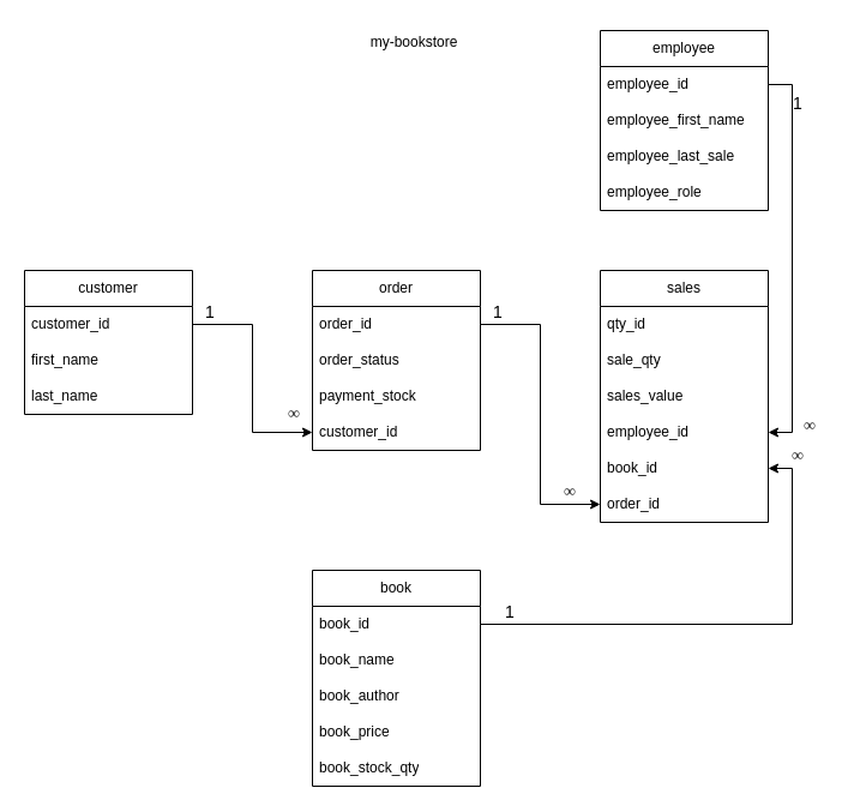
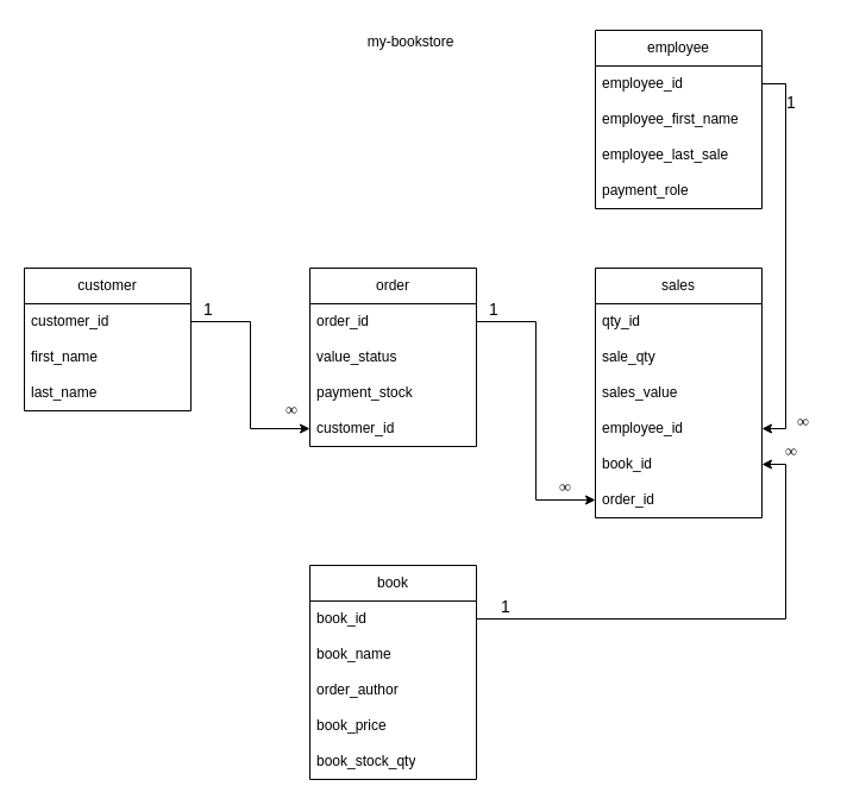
  <mxCell id="0" />
  <mxCell id="1" parent="0" />
  <mxCell id="2" value="employee" style="swimlane;fontStyle=0;childLayout=stackLayout;horizontal=1;startSize=30;horizontalStack=0;resizeParent=1;resizeParentMax=0;resizeLast=0;collapsible=1;marginBottom=0;whiteSpace=wrap;html=1;" vertex="1" parent="1"><mxGeometry x="500" y="25" width="140" height="150" as="geometry" /></mxCell>
  <mxCell id="3" value="employee_id" style="text;strokeColor=none;fillColor=none;align=left;verticalAlign=middle;spacingLeft=4;spacingRight=4;overflow=hidden;points=[[0,0.5],[1,0.5]];portConstraint=eastwest;rotatable=0;whiteSpace=wrap;html=1;" vertex="1" parent="2"><mxGeometry y="30" width="140" height="30" as="geometry" /></mxCell>
  <mxCell id="4" value="employee_first_name" style="text;strokeColor=none;fillColor=none;align=left;verticalAlign=middle;spacingLeft=4;spacingRight=4;overflow=hidden;points=[[0,0.5],[1,0.5]];portConstraint=eastwest;rotatable=0;whiteSpace=wrap;html=1;" vertex="1" parent="2"><mxGeometry y="60" width="140" height="30" as="geometry" /></mxCell>
  <mxCell id="5" value="employee_last_sale" style="text;strokeColor=none;fillColor=none;align=left;verticalAlign=middle;spacingLeft=4;spacingRight=4;overflow=hidden;points=[[0,0.5],[1,0.5]];portConstraint=eastwest;rotatable=0;whiteSpace=wrap;html=1;" vertex="1" parent="2"><mxGeometry y="90" width="140" height="30" as="geometry" /></mxCell>
- <mxCell id="6" value="employee_role" style="text;strokeColor=none;fillColor=none;align=left;verticalAlign=middle;spacingLeft=4;spacingRight=4;overflow=hidden;points=[[0,0.5],[1,0.5]];portConstraint=eastwest;rotatable=0;whiteSpace=wrap;html=1;" vertex="1" parent="2"><mxGeometry y="120" width="140" height="30" as="geometry" /></mxCell>
+ <mxCell id="6" value="payment_role" style="text;strokeColor=none;fillColor=none;align=left;verticalAlign=middle;spacingLeft=4;spacingRight=4;overflow=hidden;points=[[0,0.5],[1,0.5]];portConstraint=eastwest;rotatable=0;whiteSpace=wrap;html=1;" vertex="1" parent="2"><mxGeometry y="120" width="140" height="30" as="geometry" /></mxCell>
  <mxCell id="7" value="my-bookstore" style="text;html=1;align=center;verticalAlign=middle;whiteSpace=wrap;rounded=0;" vertex="1" parent="1"><mxGeometry x="300" y="20" width="90" height="30" as="geometry" /></mxCell>
  <mxCell id="8" value="customer" style="swimlane;fontStyle=0;childLayout=stackLayout;horizontal=1;startSize=30;horizontalStack=0;resizeParent=1;resizeParentMax=0;resizeLast=0;collapsible=1;marginBottom=0;whiteSpace=wrap;html=1;" vertex="1" parent="1"><mxGeometry x="20" y="225" width="140" height="120" as="geometry" /></mxCell>
  <mxCell id="9" value="customer_id" style="text;strokeColor=none;fillColor=none;align=left;verticalAlign=middle;spacingLeft=4;spacingRight=4;overflow=hidden;points=[[0,0.5],[1,0.5]];portConstraint=eastwest;rotatable=0;whiteSpace=wrap;html=1;" vertex="1" parent="8"><mxGeometry y="30" width="140" height="30" as="geometry" /></mxCell>
  <mxCell id="10" value="first_name" style="text;strokeColor=none;fillColor=none;align=left;verticalAlign=middle;spacingLeft=4;spacingRight=4;overflow=hidden;points=[[0,0.5],[1,0.5]];portConstraint=eastwest;rotatable=0;whiteSpace=wrap;html=1;" vertex="1" parent="8"><mxGeometry y="60" width="140" height="30" as="geometry" /></mxCell>
  <mxCell id="11" value="last_name" style="text;strokeColor=none;fillColor=none;align=left;verticalAlign=middle;spacingLeft=4;spacingRight=4;overflow=hidden;points=[[0,0.5],[1,0.5]];portConstraint=eastwest;rotatable=0;whiteSpace=wrap;html=1;" vertex="1" parent="8"><mxGeometry y="90" width="140" height="30" as="geometry" /></mxCell>
  <mxCell id="12" value="order" style="swimlane;fontStyle=0;childLayout=stackLayout;horizontal=1;startSize=30;horizontalStack=0;resizeParent=1;resizeParentMax=0;resizeLast=0;collapsible=1;marginBottom=0;whiteSpace=wrap;html=1;" vertex="1" parent="1"><mxGeometry x="260" y="225" width="140" height="150" as="geometry" /></mxCell>
  <mxCell id="13" value="order_id" style="text;strokeColor=none;fillColor=none;align=left;verticalAlign=middle;spacingLeft=4;spacingRight=4;overflow=hidden;points=[[0,0.5],[1,0.5]];portConstraint=eastwest;rotatable=0;whiteSpace=wrap;html=1;" vertex="1" parent="12"><mxGeometry y="30" width="140" height="30" as="geometry" /></mxCell>
- <mxCell id="14" value="order_status" style="text;strokeColor=none;fillColor=none;align=left;verticalAlign=middle;spacingLeft=4;spacingRight=4;overflow=hidden;points=[[0,0.5],[1,0.5]];portConstraint=eastwest;rotatable=0;whiteSpace=wrap;html=1;" vertex="1" parent="12"><mxGeometry y="60" width="140" height="30" as="geometry" /></mxCell>
+ <mxCell id="14" value="value_status" style="text;strokeColor=none;fillColor=none;align=left;verticalAlign=middle;spacingLeft=4;spacingRight=4;overflow=hidden;points=[[0,0.5],[1,0.5]];portConstraint=eastwest;rotatable=0;whiteSpace=wrap;html=1;" vertex="1" parent="12"><mxGeometry y="60" width="140" height="30" as="geometry" /></mxCell>
  <mxCell id="15" value="payment_stock" style="text;strokeColor=none;fillColor=none;align=left;verticalAlign=middle;spacingLeft=4;spacingRight=4;overflow=hidden;points=[[0,0.5],[1,0.5]];portConstraint=eastwest;rotatable=0;whiteSpace=wrap;html=1;" vertex="1" parent="12"><mxGeometry y="90" width="140" height="30" as="geometry" /></mxCell>
  <mxCell id="16" value="customer_id" style="text;strokeColor=none;fillColor=none;align=left;verticalAlign=middle;spacingLeft=4;spacingRight=4;overflow=hidden;points=[[0,0.5],[1,0.5]];portConstraint=eastwest;rotatable=0;whiteSpace=wrap;html=1;" vertex="1" parent="12"><mxGeometry y="120" width="140" height="30" as="geometry" /></mxCell>
  <mxCell id="17" value="sales" style="swimlane;fontStyle=0;childLayout=stackLayout;horizontal=1;startSize=30;horizontalStack=0;resizeParent=1;resizeParentMax=0;resizeLast=0;collapsible=1;marginBottom=0;whiteSpace=wrap;html=1;" vertex="1" parent="1"><mxGeometry x="500" y="225" width="140" height="210" as="geometry" /></mxCell>
  <mxCell id="18" value="qty_id" style="text;strokeColor=none;fillColor=none;align=left;verticalAlign=middle;spacingLeft=4;spacingRight=4;overflow=hidden;points=[[0,0.5],[1,0.5]];portConstraint=eastwest;rotatable=0;whiteSpace=wrap;html=1;" vertex="1" parent="17"><mxGeometry y="30" width="140" height="30" as="geometry" /></mxCell>
  <mxCell id="19" value="sale_qty" style="text;strokeColor=none;fillColor=none;align=left;verticalAlign=middle;spacingLeft=4;spacingRight=4;overflow=hidden;points=[[0,0.5],[1,0.5]];portConstraint=eastwest;rotatable=0;whiteSpace=wrap;html=1;" vertex="1" parent="17"><mxGeometry y="60" width="140" height="30" as="geometry" /></mxCell>
  <mxCell id="20" value="sales_value" style="text;strokeColor=none;fillColor=none;align=left;verticalAlign=middle;spacingLeft=4;spacingRight=4;overflow=hidden;points=[[0,0.5],[1,0.5]];portConstraint=eastwest;rotatable=0;whiteSpace=wrap;html=1;" vertex="1" parent="17"><mxGeometry y="90" width="140" height="30" as="geometry" /></mxCell>
  <mxCell id="21" value="employee_id" style="text;strokeColor=none;fillColor=none;align=left;verticalAlign=middle;spacingLeft=4;spacingRight=4;overflow=hidden;points=[[0,0.5],[1,0.5]];portConstraint=eastwest;rotatable=0;whiteSpace=wrap;html=1;" vertex="1" parent="17"><mxGeometry y="120" width="140" height="30" as="geometry" /></mxCell>
  <mxCell id="22" value="book_id" style="text;strokeColor=none;fillColor=none;align=left;verticalAlign=middle;spacingLeft=4;spacingRight=4;overflow=hidden;points=[[0,0.5],[1,0.5]];portConstraint=eastwest;rotatable=0;whiteSpace=wrap;html=1;" vertex="1" parent="17"><mxGeometry y="150" width="140" height="30" as="geometry" /></mxCell>
  <mxCell id="23" value="order_id" style="text;strokeColor=none;fillColor=none;align=left;verticalAlign=middle;spacingLeft=4;spacingRight=4;overflow=hidden;points=[[0,0.5],[1,0.5]];portConstraint=eastwest;rotatable=0;whiteSpace=wrap;html=1;" vertex="1" parent="17"><mxGeometry y="180" width="140" height="30" as="geometry" /></mxCell>
  <mxCell id="24" value="book" style="swimlane;fontStyle=0;childLayout=stackLayout;horizontal=1;startSize=30;horizontalStack=0;resizeParent=1;resizeParentMax=0;resizeLast=0;collapsible=1;marginBottom=0;whiteSpace=wrap;html=1;" vertex="1" parent="1"><mxGeometry x="260" y="475" width="140" height="180" as="geometry" /></mxCell>
  <mxCell id="25" value="book_id" style="text;strokeColor=none;fillColor=none;align=left;verticalAlign=middle;spacingLeft=4;spacingRight=4;overflow=hidden;points=[[0,0.5],[1,0.5]];portConstraint=eastwest;rotatable=0;whiteSpace=wrap;html=1;" vertex="1" parent="24"><mxGeometry y="30" width="140" height="30" as="geometry" /></mxCell>
  <mxCell id="26" value="book_name" style="text;strokeColor=none;fillColor=none;align=left;verticalAlign=middle;spacingLeft=4;spacingRight=4;overflow=hidden;points=[[0,0.5],[1,0.5]];portConstraint=eastwest;rotatable=0;whiteSpace=wrap;html=1;" vertex="1" parent="24"><mxGeometry y="60" width="140" height="30" as="geometry" /></mxCell>
- <mxCell id="27" value="book_author" style="text;strokeColor=none;fillColor=none;align=left;verticalAlign=middle;spacingLeft=4;spacingRight=4;overflow=hidden;points=[[0,0.5],[1,0.5]];portConstraint=eastwest;rotatable=0;whiteSpace=wrap;html=1;" vertex="1" parent="24"><mxGeometry y="90" width="140" height="30" as="geometry" /></mxCell>
+ <mxCell id="27" value="order_author" style="text;strokeColor=none;fillColor=none;align=left;verticalAlign=middle;spacingLeft=4;spacingRight=4;overflow=hidden;points=[[0,0.5],[1,0.5]];portConstraint=eastwest;rotatable=0;whiteSpace=wrap;html=1;" vertex="1" parent="24"><mxGeometry y="90" width="140" height="30" as="geometry" /></mxCell>
  <mxCell id="28" value="book_price" style="text;strokeColor=none;fillColor=none;align=left;verticalAlign=middle;spacingLeft=4;spacingRight=4;overflow=hidden;points=[[0,0.5],[1,0.5]];portConstraint=eastwest;rotatable=0;whiteSpace=wrap;html=1;" vertex="1" parent="24"><mxGeometry y="120" width="140" height="30" as="geometry" /></mxCell>
  <mxCell id="29" value="book_stock_qty" style="text;strokeColor=none;fillColor=none;align=left;verticalAlign=middle;spacingLeft=4;spacingRight=4;overflow=hidden;points=[[0,0.5],[1,0.5]];portConstraint=eastwest;rotatable=0;whiteSpace=wrap;html=1;" vertex="1" parent="24"><mxGeometry y="150" width="140" height="30" as="geometry" /></mxCell>
  <mxCell id="30" style="edgeStyle=orthogonalEdgeStyle;rounded=0;orthogonalLoop=1;jettySize=auto;html=1;exitX=1;exitY=0.5;exitDx=0;exitDy=0;entryX=0;entryY=0.5;entryDx=0;entryDy=0;" edge="1" parent="1" source="9" target="16"><mxGeometry relative="1" as="geometry" /></mxCell>
  <mxCell id="31" value="&lt;font style=&quot;font-size: 14px;&quot;&gt;1&lt;/font&gt;" style="text;html=1;align=center;verticalAlign=middle;whiteSpace=wrap;rounded=0;" vertex="1" parent="1"><mxGeometry x="160" y="255" width="30" height="10" as="geometry" /></mxCell>
  <mxCell id="32" value="&lt;span style=&quot;color: rgb(34, 34, 34); font-family: &amp;quot;Times New Roman&amp;quot;; text-align: start;&quot;&gt;&lt;font style=&quot;font-size: 14px;&quot;&gt;∞&lt;/font&gt;&lt;/span&gt;" style="text;html=1;align=center;verticalAlign=middle;whiteSpace=wrap;rounded=0;" vertex="1" parent="1"><mxGeometry x="220" y="335" width="50" height="20" as="geometry" /></mxCell>
  <mxCell id="33" style="edgeStyle=orthogonalEdgeStyle;rounded=0;orthogonalLoop=1;jettySize=auto;html=1;exitX=1;exitY=0.5;exitDx=0;exitDy=0;" edge="1" parent="1" source="13" target="23"><mxGeometry relative="1" as="geometry" /></mxCell>
  <mxCell id="34" value="&lt;font style=&quot;font-size: 14px;&quot;&gt;1&lt;/font&gt;" style="text;html=1;align=center;verticalAlign=middle;whiteSpace=wrap;rounded=0;" vertex="1" parent="1"><mxGeometry x="400" y="255" width="30" height="10" as="geometry" /></mxCell>
  <mxCell id="35" value="&lt;span style=&quot;color: rgb(34, 34, 34); font-family: &amp;quot;Times New Roman&amp;quot;; font-size: 14px; text-align: start;&quot;&gt;∞&lt;/span&gt;" style="text;html=1;align=center;verticalAlign=middle;whiteSpace=wrap;rounded=0;" vertex="1" parent="1"><mxGeometry x="460" y="405" width="30" height="10" as="geometry" /></mxCell>
  <mxCell id="36" style="edgeStyle=orthogonalEdgeStyle;rounded=0;orthogonalLoop=1;jettySize=auto;html=1;exitX=1;exitY=0.5;exitDx=0;exitDy=0;entryX=1;entryY=0.5;entryDx=0;entryDy=0;" edge="1" parent="1" source="25" target="22"><mxGeometry relative="1" as="geometry"><mxPoint x="670" y="375" as="targetPoint" /></mxGeometry></mxCell>
  <mxCell id="37" value="&lt;font style=&quot;font-size: 14px;&quot;&gt;1&lt;/font&gt;" style="text;html=1;align=center;verticalAlign=middle;whiteSpace=wrap;rounded=0;" vertex="1" parent="1"><mxGeometry x="410" y="505" width="30" height="10" as="geometry" /></mxCell>
  <mxCell id="38" value="&lt;span style=&quot;color: rgb(34, 34, 34); font-family: &amp;quot;Times New Roman&amp;quot;; font-size: 14px; text-align: start;&quot;&gt;∞&lt;/span&gt;" style="text;html=1;align=center;verticalAlign=middle;whiteSpace=wrap;rounded=0;" vertex="1" parent="1"><mxGeometry x="650" y="375" width="30" height="10" as="geometry" /></mxCell>
  <mxCell id="39" style="edgeStyle=orthogonalEdgeStyle;rounded=0;orthogonalLoop=1;jettySize=auto;html=1;exitX=1;exitY=0.5;exitDx=0;exitDy=0;entryX=1;entryY=0.5;entryDx=0;entryDy=0;" edge="1" parent="1" source="3" target="21"><mxGeometry relative="1" as="geometry" /></mxCell>
  <mxCell id="40" value="&lt;font style=&quot;font-size: 14px;&quot;&gt;1&lt;/font&gt;" style="text;html=1;align=center;verticalAlign=middle;whiteSpace=wrap;rounded=0;" vertex="1" parent="1"><mxGeometry x="650" y="81" width="30" height="10" as="geometry" /></mxCell>
  <mxCell id="41" value="&lt;span style=&quot;color: rgb(34, 34, 34); font-family: &amp;quot;Times New Roman&amp;quot;; font-size: 14px; text-align: start;&quot;&gt;∞&lt;/span&gt;" style="text;html=1;align=center;verticalAlign=middle;whiteSpace=wrap;rounded=0;" vertex="1" parent="1"><mxGeometry x="660" y="335" width="30" height="40" as="geometry" /></mxCell>
